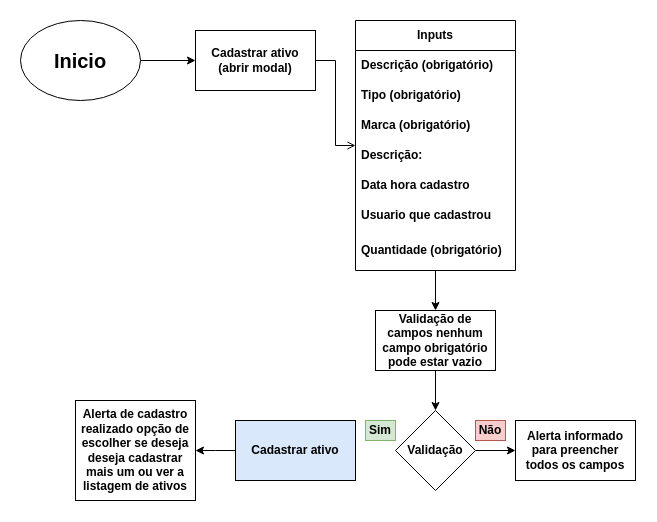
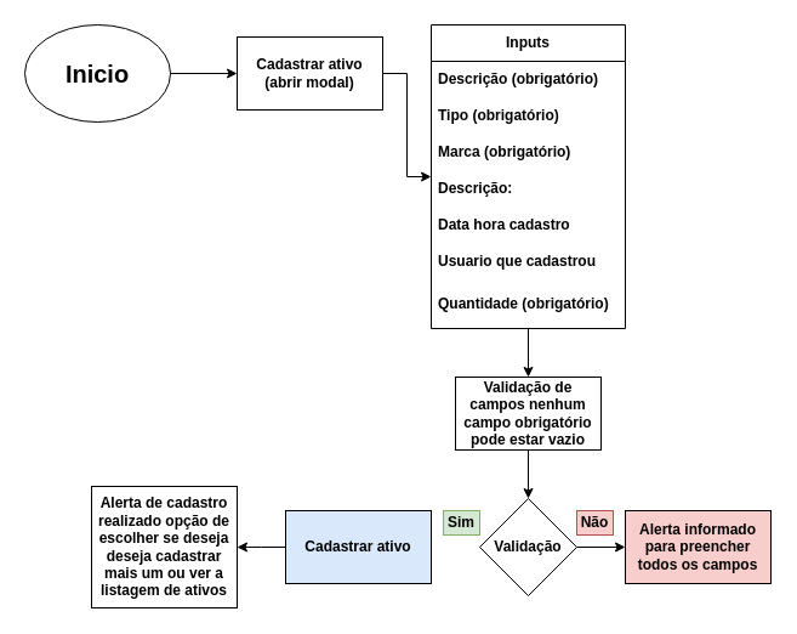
  <mxCell id="0" />
  <mxCell id="1" parent="0" />
  <mxCell id="2" value="" style="edgeStyle=orthogonalEdgeStyle;rounded=0;orthogonalLoop=1;jettySize=auto;html=1;fontStyle=1" parent="1" source="3" edge="1"><mxGeometry relative="1" as="geometry"><mxPoint x="195" y="60" as="targetPoint" /></mxGeometry></mxCell>
  <mxCell id="3" value="&lt;h1 style=&quot;font-size: 20px;&quot;&gt;Inicio&lt;/h1&gt;" style="ellipse;whiteSpace=wrap;html=1;fontSize=20;fontStyle=1" parent="1" vertex="1"><mxGeometry x="20" y="20" width="120" height="80" as="geometry" /></mxCell>
  <mxCell id="4" style="edgeStyle=orthogonalEdgeStyle;rounded=0;orthogonalLoop=1;jettySize=auto;html=1;fontStyle=1" parent="1" source="5" target="16" edge="1"><mxGeometry relative="1" as="geometry" /></mxCell>
  <mxCell id="5" value="Inputs" style="swimlane;fontStyle=1;childLayout=stackLayout;horizontal=1;startSize=30;horizontalStack=0;resizeParent=1;resizeParentMax=0;resizeLast=0;collapsible=1;marginBottom=0;whiteSpace=wrap;html=1;" parent="1" vertex="1"><mxGeometry x="355" y="20" width="160" height="250" as="geometry" /></mxCell>
  <mxCell id="6" value="Descrição (obrigatório)" style="text;strokeColor=none;fillColor=none;align=left;verticalAlign=middle;spacingLeft=4;spacingRight=4;overflow=hidden;points=[[0,0.5],[1,0.5]];portConstraint=eastwest;rotatable=0;whiteSpace=wrap;html=1;fontStyle=1" parent="5" vertex="1"><mxGeometry y="30" width="160" height="30" as="geometry" /></mxCell>
  <mxCell id="7" value="Tipo (obrigatório)" style="text;strokeColor=none;fillColor=none;align=left;verticalAlign=middle;spacingLeft=4;spacingRight=4;overflow=hidden;points=[[0,0.5],[1,0.5]];portConstraint=eastwest;rotatable=0;whiteSpace=wrap;html=1;fontStyle=1" parent="5" vertex="1"><mxGeometry y="60" width="160" height="30" as="geometry" /></mxCell>
  <mxCell id="8" value="Marca (obrigatório)" style="text;strokeColor=none;fillColor=none;align=left;verticalAlign=middle;spacingLeft=4;spacingRight=4;overflow=hidden;points=[[0,0.5],[1,0.5]];portConstraint=eastwest;rotatable=0;whiteSpace=wrap;html=1;fontStyle=1" parent="5" vertex="1"><mxGeometry y="90" width="160" height="30" as="geometry" /></mxCell>
  <mxCell id="9" value="Descrição:" style="text;strokeColor=none;fillColor=none;align=left;verticalAlign=middle;spacingLeft=4;spacingRight=4;overflow=hidden;points=[[0,0.5],[1,0.5]];portConstraint=eastwest;rotatable=0;whiteSpace=wrap;html=1;fontStyle=1" parent="5" vertex="1"><mxGeometry y="120" width="160" height="30" as="geometry" /></mxCell>
  <mxCell id="10" value="Data hora cadastro" style="text;strokeColor=none;fillColor=none;align=left;verticalAlign=middle;spacingLeft=4;spacingRight=4;overflow=hidden;points=[[0,0.5],[1,0.5]];portConstraint=eastwest;rotatable=0;whiteSpace=wrap;html=1;fontStyle=1" parent="5" vertex="1"><mxGeometry y="150" width="160" height="30" as="geometry" /></mxCell>
  <mxCell id="11" value="Usuario que cadastrou" style="text;strokeColor=none;fillColor=none;align=left;verticalAlign=middle;spacingLeft=4;spacingRight=4;overflow=hidden;points=[[0,0.5],[1,0.5]];portConstraint=eastwest;rotatable=0;whiteSpace=wrap;html=1;fontStyle=1" parent="5" vertex="1"><mxGeometry y="180" width="160" height="30" as="geometry" /></mxCell>
  <mxCell id="12" value="Quantidade (obrigatório)" style="text;strokeColor=none;fillColor=none;align=left;verticalAlign=middle;spacingLeft=4;spacingRight=4;overflow=hidden;points=[[0,0.5],[1,0.5]];portConstraint=eastwest;rotatable=0;whiteSpace=wrap;html=1;fontStyle=1" vertex="1" parent="5"><mxGeometry y="210" width="160" height="40" as="geometry" /></mxCell>
- <mxCell id="13" style="edgeStyle=orthogonalEdgeStyle;rounded=0;orthogonalLoop=1;jettySize=auto;html=1;fontStyle=1;endArrow=open;" parent="1" source="14" target="5" edge="1"><mxGeometry relative="1" as="geometry" /></mxCell>
+ <mxCell id="13" style="edgeStyle=orthogonalEdgeStyle;rounded=0;orthogonalLoop=1;jettySize=auto;html=1;fontStyle=1" parent="1" source="14" target="5" edge="1"><mxGeometry relative="1" as="geometry" /></mxCell>
  <mxCell id="14" value="Cadastrar ativo&lt;div&gt;(abrir modal)&lt;/div&gt;" style="rounded=0;whiteSpace=wrap;html=1;fontStyle=1" parent="1" vertex="1"><mxGeometry x="195" y="30" width="120" height="60" as="geometry" /></mxCell>
  <mxCell id="15" style="edgeStyle=orthogonalEdgeStyle;rounded=0;orthogonalLoop=1;jettySize=auto;html=1;entryX=0.5;entryY=0;entryDx=0;entryDy=0;fontStyle=1" parent="1" source="16" target="18" edge="1"><mxGeometry relative="1" as="geometry"><mxPoint x="435" y="390" as="targetPoint" /></mxGeometry></mxCell>
  <mxCell id="16" value="Validação de campos nenhum campo obrigatório pode estar vazio" style="rounded=0;whiteSpace=wrap;html=1;fontStyle=1" parent="1" vertex="1"><mxGeometry x="375" y="310" width="120" height="60" as="geometry" /></mxCell>
  <mxCell id="17" value="" style="edgeStyle=orthogonalEdgeStyle;rounded=0;orthogonalLoop=1;jettySize=auto;html=1;fontStyle=1" parent="1" source="18" target="22" edge="1"><mxGeometry relative="1" as="geometry" /></mxCell>
  <mxCell id="18" value="Validação" style="rhombus;whiteSpace=wrap;html=1;fontStyle=1" parent="1" vertex="1"><mxGeometry x="395" y="410" width="80" height="80" as="geometry" /></mxCell>
  <mxCell id="19" value="Sim" style="rounded=0;whiteSpace=wrap;html=1;fillColor=#d5e8d4;strokeColor=#82b366;fontStyle=1" parent="1" vertex="1"><mxGeometry x="365" y="420" width="30" height="20" as="geometry" /></mxCell>
  <mxCell id="20" value="" style="edgeStyle=orthogonalEdgeStyle;rounded=0;orthogonalLoop=1;jettySize=auto;html=1;fontStyle=1" parent="1" source="21" edge="1"><mxGeometry relative="1" as="geometry"><mxPoint x="195" y="450" as="targetPoint" /></mxGeometry></mxCell>
  <mxCell id="21" value="Cadastrar ativo" style="whiteSpace=wrap;html=1;fontStyle=1;fillColor=#dae8fc;" parent="1" vertex="1"><mxGeometry x="235" y="420" width="120" height="60" as="geometry" /></mxCell>
- <mxCell id="22" value="Alerta informado para preencher todos os campos" style="whiteSpace=wrap;html=1;fontStyle=1" parent="1" vertex="1"><mxGeometry x="515" y="420" width="120" height="60" as="geometry" /></mxCell>
+ <mxCell id="22" value="Alerta informado para preencher todos os campos" style="whiteSpace=wrap;html=1;fontStyle=1;fillColor=#f8cecc;" parent="1" vertex="1"><mxGeometry x="515" y="420" width="120" height="60" as="geometry" /></mxCell>
  <mxCell id="23" value="Não" style="rounded=0;whiteSpace=wrap;html=1;fillColor=#f8cecc;strokeColor=#b85450;fontStyle=1" parent="1" vertex="1"><mxGeometry x="475" y="420" width="30" height="20" as="geometry" /></mxCell>
  <mxCell id="24" value="&lt;div&gt;&lt;br&gt;&lt;/div&gt;&lt;div&gt;&lt;span style=&quot;background-color: initial;&quot;&gt;Alerta de cadastro realizado&amp;nbsp;&lt;/span&gt;&lt;span style=&quot;background-color: initial;&quot;&gt;opção de escolher se deseja deseja cadastrar mais um ou ver a listagem de ativos&lt;/span&gt;&lt;br&gt;&lt;/div&gt;&lt;div&gt;&lt;div&gt;&lt;br&gt;&lt;/div&gt;&lt;/div&gt;" style="whiteSpace=wrap;html=1;fontStyle=1" parent="1" vertex="1"><mxGeometry x="75" y="400" width="120" height="100" as="geometry" /></mxCell>
